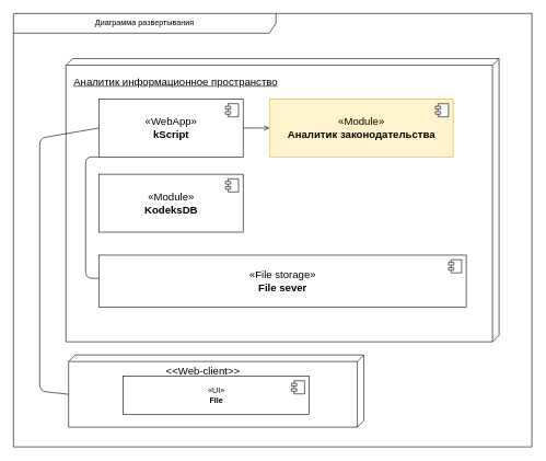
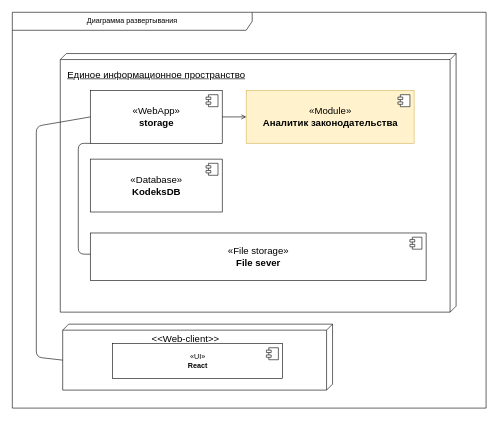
  <mxCell id="0" />
  <mxCell id="1" parent="0" />
  <mxCell id="2" value="Диаграмма развертывания" style="shape=umlFrame;whiteSpace=wrap;html=1;width=400;height=30;" parent="1" vertex="1"><mxGeometry x="20" y="20" width="790" height="660" as="geometry" /></mxCell>
  <mxCell id="3" value="" style="group;fillColor=#ffffff;" parent="1" vertex="1" connectable="0"><mxGeometry x="80" y="80" width="680" height="440" as="geometry" /></mxCell>
  <mxCell id="4" value="" style="group" parent="3" vertex="1" connectable="0"><mxGeometry x="20.0" y="8.8" width="660" height="431.2" as="geometry" /></mxCell>
  <mxCell id="5" value="&lt;span&gt;&lt;br&gt;&lt;br&gt;&lt;br&gt;&lt;/span&gt;" style="verticalAlign=top;align=center;spacingTop=35;spacingLeft=2;spacingRight=12;shape=cube;size=10;direction=south;fontStyle=4;html=1;labelBackgroundColor=none;fillColor=none;fontSize=16;fontColor=none;" parent="4" vertex="1"><mxGeometry width="660" height="431.2" as="geometry" /></mxCell>
- <mxCell id="6" value="&lt;u&gt;Аналитик информационное пространство&lt;/u&gt;" style="text;whiteSpace=wrap;html=1;fontSize=16;fontColor=none;align=left;" parent="4" vertex="1"><mxGeometry x="10.0" y="19.6" width="630.0" height="35.26" as="geometry" /></mxCell>
- <mxCell id="7" value="&lt;font style=&quot;font-size: 16px&quot;&gt;«WebApp»&lt;br&gt;&lt;b&gt;kScript&lt;/b&gt;&lt;/font&gt;" style="html=1;dropTarget=0;align=center;" parent="4" vertex="1"><mxGeometry x="50.0" y="61.598" width="220.0" height="88.2" as="geometry" /></mxCell>
+ <mxCell id="6" value="&lt;u&gt;Единое информационное пространство&lt;/u&gt;" style="text;whiteSpace=wrap;html=1;fontSize=16;fontColor=none;align=left;" parent="4" vertex="1"><mxGeometry x="10.0" y="19.6" width="630.0" height="35.26" as="geometry" /></mxCell>
+ <mxCell id="7" value="&lt;font style=&quot;font-size: 16px&quot;&gt;«WebApp»&lt;br&gt;&lt;b&gt;storage&lt;/b&gt;&lt;/font&gt;" style="html=1;dropTarget=0;align=center;" parent="4" vertex="1"><mxGeometry x="50.0" y="61.598" width="220.0" height="88.2" as="geometry" /></mxCell>
  <mxCell id="8" value="" style="shape=module;jettyWidth=8;jettyHeight=4;" parent="7" vertex="1"><mxGeometry x="1" width="20" height="20" relative="1" as="geometry"><mxPoint x="-27" y="7" as="offset" /></mxGeometry></mxCell>
- <mxCell id="9" value="&lt;font style=&quot;font-size: 16px&quot;&gt;«Module»&lt;br&gt;&lt;b&gt;KodeksDB&lt;/b&gt;&lt;/font&gt;" style="html=1;dropTarget=0;align=center;" parent="4" vertex="1"><mxGeometry x="50.0" y="175.997" width="220.0" height="88.2" as="geometry" /></mxCell>
+ <mxCell id="9" value="&lt;font style=&quot;font-size: 16px&quot;&gt;«Database»&lt;br&gt;&lt;b&gt;KodeksDB&lt;/b&gt;&lt;/font&gt;" style="html=1;dropTarget=0;align=center;" parent="4" vertex="1"><mxGeometry x="50.0" y="175.997" width="220.0" height="88.2" as="geometry" /></mxCell>
  <mxCell id="10" value="" style="shape=module;jettyWidth=8;jettyHeight=4;" parent="9" vertex="1"><mxGeometry x="1" width="20" height="20" relative="1" as="geometry"><mxPoint x="-27" y="7" as="offset" /></mxGeometry></mxCell>
  <mxCell id="11" value="&lt;font style=&quot;font-size: 16px&quot;&gt;«File storage»&lt;br&gt;&lt;b&gt;File sever&lt;/b&gt;&lt;/font&gt;" style="html=1;dropTarget=0;align=center;" parent="4" vertex="1"><mxGeometry x="50.0" y="299.2" width="560.0" height="79.2" as="geometry" /></mxCell>
  <mxCell id="12" value="" style="shape=module;jettyWidth=8;jettyHeight=4;" parent="11" vertex="1"><mxGeometry x="1" width="20" height="20" relative="1" as="geometry"><mxPoint x="-27" y="7" as="offset" /></mxGeometry></mxCell>
  <mxCell id="13" value="" style="endArrow=none;html=1;entryX=0;entryY=1;entryDx=0;entryDy=0;exitX=0.776;exitY=0.924;exitDx=0;exitDy=0;exitPerimeter=0;" parent="4" source="5" target="7" edge="1"><mxGeometry width="50" height="50" relative="1" as="geometry"><mxPoint x="330.0" y="264" as="sourcePoint" /><mxPoint x="590.0" y="211.2" as="targetPoint" /><Array as="points"><mxPoint x="30.0" y="334.4" /><mxPoint x="30.0" y="237.6" /><mxPoint x="30.0" y="149.6" /></Array></mxGeometry></mxCell>
  <mxCell id="14" value="&lt;font style=&quot;font-size: 16px&quot;&gt;«Module»&lt;br&gt;&lt;b&gt;Аналитик законодательства&lt;/b&gt;&lt;/font&gt;" style="html=1;dropTarget=0;align=center;fillColor=#fff2cc;strokeColor=#d6b656;" parent="4" vertex="1"><mxGeometry x="310.0" y="61.6" width="280.0" height="88" as="geometry" /></mxCell>
  <mxCell id="15" value="" style="shape=module;jettyWidth=8;jettyHeight=4;" parent="14" vertex="1"><mxGeometry x="1" width="20" height="20" relative="1" as="geometry"><mxPoint x="-27" y="7" as="offset" /></mxGeometry></mxCell>
  <mxCell id="16" value="" style="endArrow=open;html=1;entryX=0;entryY=0.5;entryDx=0;entryDy=0;exitX=1;exitY=0.5;exitDx=0;exitDy=0;" parent="4" source="7" target="14" edge="1"><mxGeometry width="50" height="50" relative="1" as="geometry"><mxPoint x="540.0" y="255.2" as="sourcePoint" /><mxPoint x="590.0" y="211.2" as="targetPoint" /></mxGeometry></mxCell>
  <mxCell id="17" value="" style="group;fillColor=#ffffff;" parent="1" vertex="1" connectable="0"><mxGeometry x="104" y="540" width="450" height="110" as="geometry" /></mxCell>
  <mxCell id="18" value="" style="verticalAlign=top;align=center;spacingTop=35;spacingLeft=2;spacingRight=12;shape=cube;size=10;direction=south;fontStyle=4;html=1;labelBackgroundColor=none;fillColor=none;fontSize=16;fontColor=none;" parent="17" vertex="1"><mxGeometry width="450.0" height="110" as="geometry" /></mxCell>
  <mxCell id="19" value="&lt;span&gt;&amp;lt;&amp;lt;Web-client&amp;gt;&amp;gt;&lt;/span&gt;" style="text;whiteSpace=wrap;html=1;fontSize=16;fontColor=none;align=center;" parent="17" vertex="1"><mxGeometry x="3.077" y="8.148" width="403.846" height="12.222" as="geometry" /></mxCell>
- <mxCell id="20" value="«UI»&lt;br&gt;&lt;b&gt;File&lt;/b&gt;" style="html=1;dropTarget=0;align=center;" parent="17" vertex="1"><mxGeometry x="83.333" y="32.353" width="283.333" height="58.235" as="geometry" /></mxCell>
+ <mxCell id="20" value="«UI»&lt;br&gt;&lt;b&gt;React&lt;/b&gt;" style="html=1;dropTarget=0;align=center;" parent="17" vertex="1"><mxGeometry x="83.333" y="32.353" width="283.333" height="58.235" as="geometry" /></mxCell>
  <mxCell id="21" value="" style="shape=module;jettyWidth=8;jettyHeight=4;" parent="20" vertex="1"><mxGeometry x="1" width="20" height="20" relative="1" as="geometry"><mxPoint x="-27" y="7" as="offset" /></mxGeometry></mxCell>
  <mxCell id="22" value="" style="endArrow=none;html=1;entryX=0;entryY=0.5;entryDx=0;entryDy=0;exitX=0;exitY=0;exitDx=60;exitDy=450.0;exitPerimeter=0;" parent="1" source="18" target="7" edge="1"><mxGeometry width="50" height="50" relative="1" as="geometry"><mxPoint x="-240" y="640" as="sourcePoint" /><mxPoint x="420" y="150" as="targetPoint" /><Array as="points"><mxPoint x="60" y="595" /><mxPoint x="60" y="210" /></Array></mxGeometry></mxCell>
